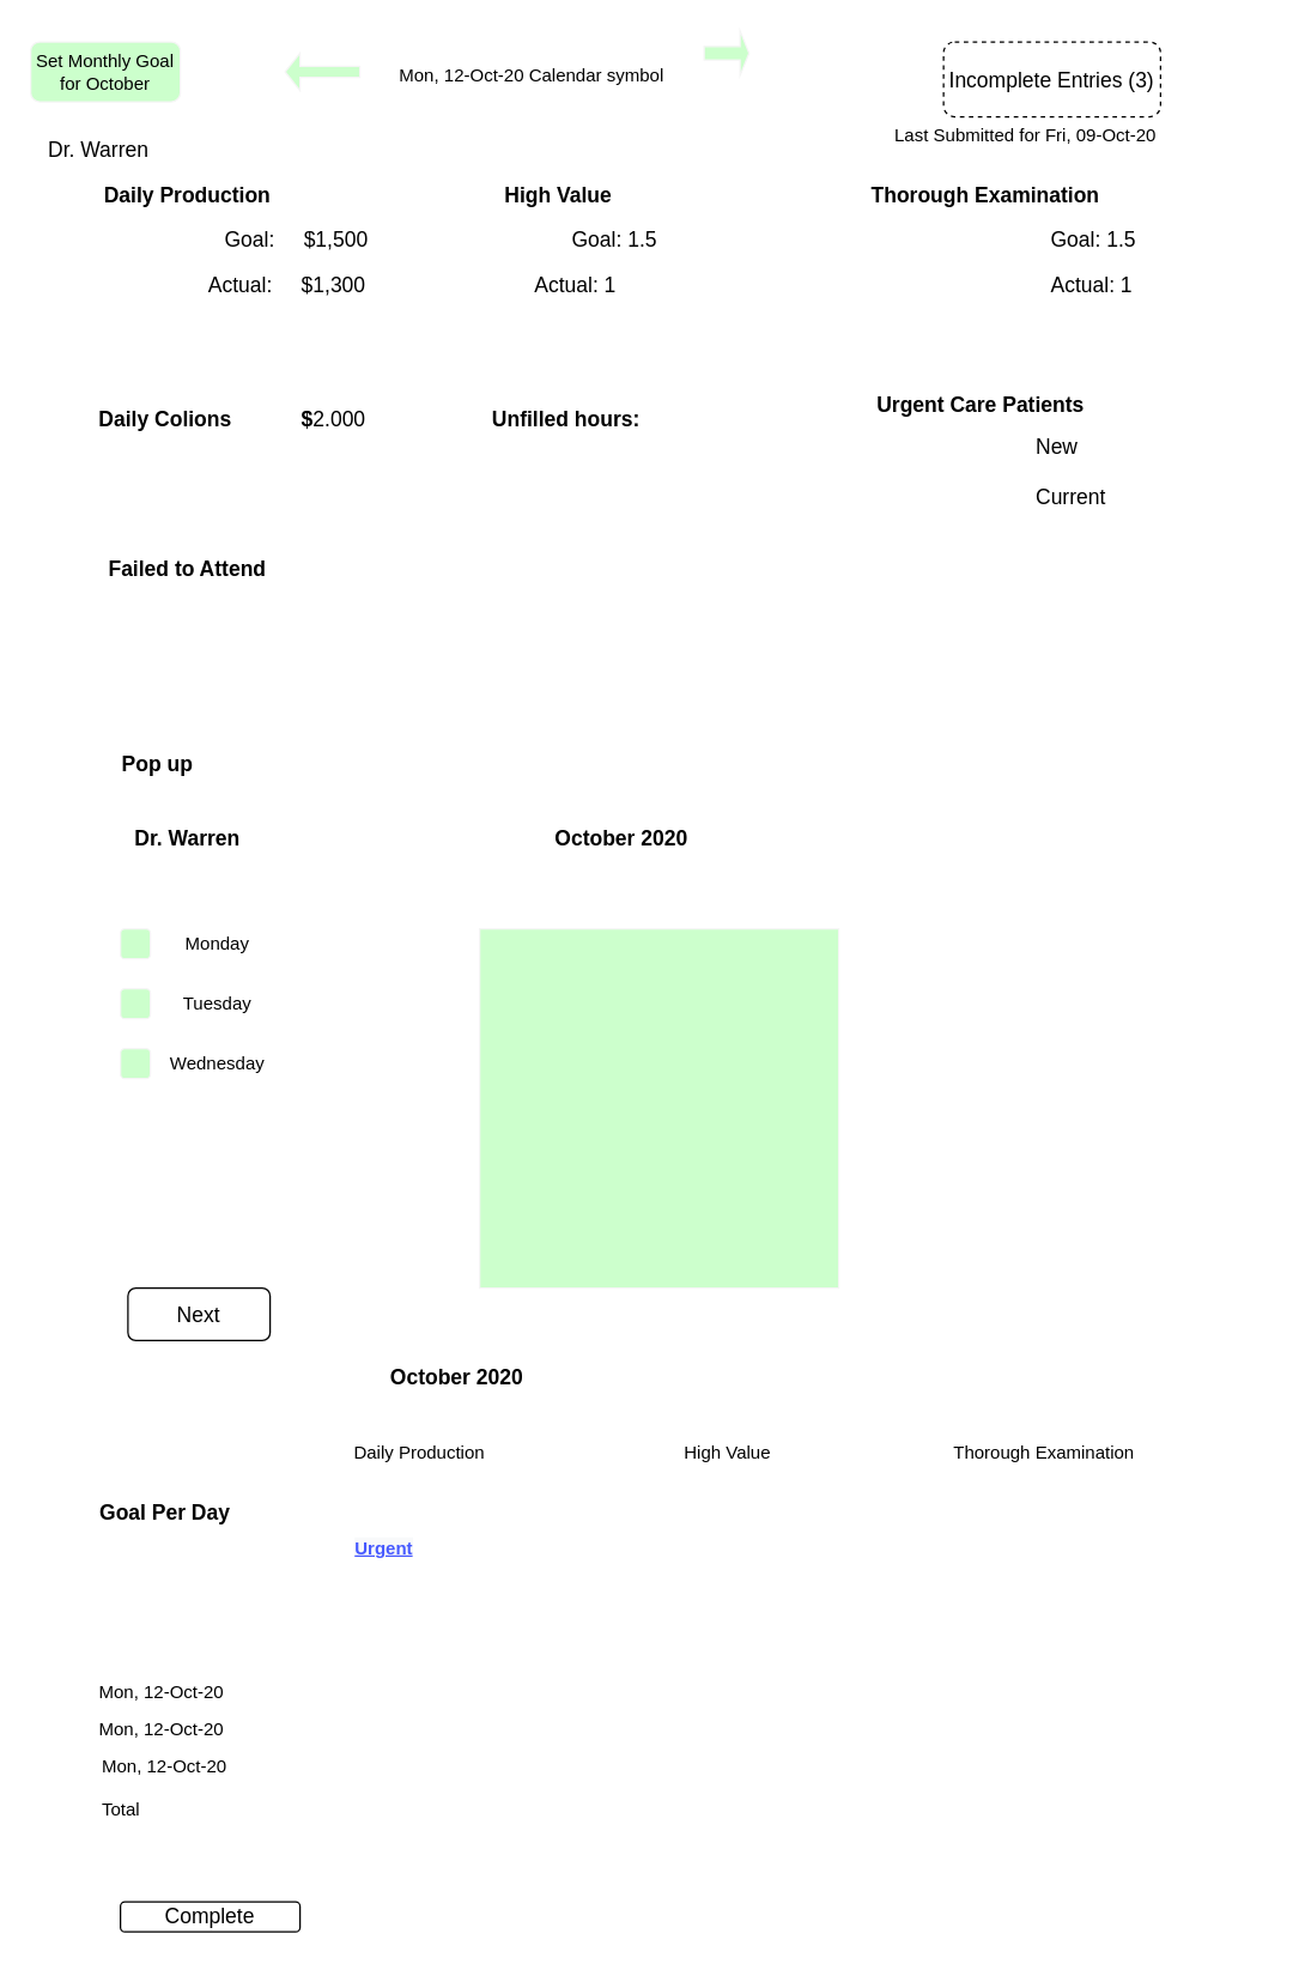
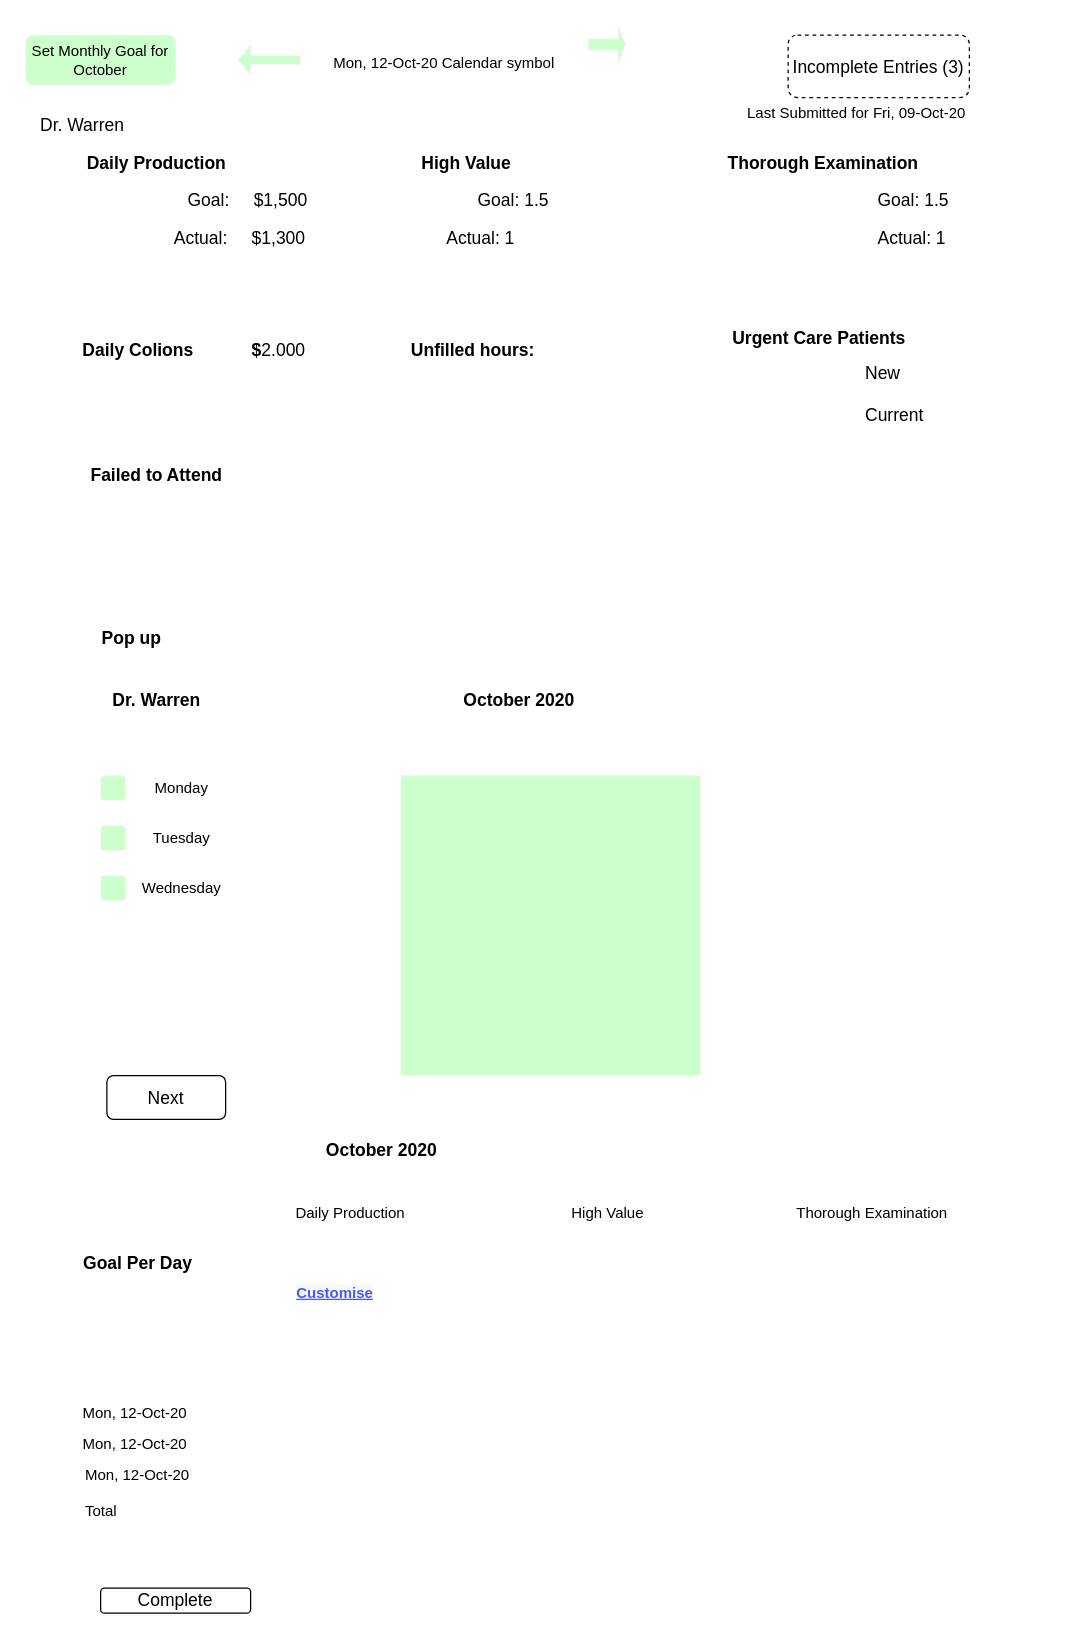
  <mxCell id="0" />
  <mxCell id="1" parent="0" />
  <mxCell id="2" value="Last Submitted for Fri, 09-Oct-20" style="text;html=1;strokeColor=none;fillColor=none;align=center;verticalAlign=middle;whiteSpace=wrap;rounded=0;" parent="1" vertex="1"><mxGeometry x="590" y="80" width="190" height="20" as="geometry" /></mxCell>
  <mxCell id="3" value="Mon, 12-Oct-20 Calendar symbol" style="text;html=1;strokeColor=none;fillColor=none;align=center;verticalAlign=middle;whiteSpace=wrap;rounded=0;" parent="1" vertex="1"><mxGeometry x="240" y="40" width="230" height="20" as="geometry" /></mxCell>
  <mxCell id="4" value="&lt;b&gt;&lt;font style=&quot;font-size: 14px&quot;&gt;Daily Production&lt;/font&gt;&lt;/b&gt;" style="text;html=1;strokeColor=none;fillColor=none;align=center;verticalAlign=middle;whiteSpace=wrap;rounded=0;" parent="1" vertex="1"><mxGeometry x="30" y="120" width="190" height="20" as="geometry" /></mxCell>
  <mxCell id="5" value="&lt;span style=&quot;font-size: 14px&quot;&gt;Goal:&amp;nbsp; &amp;nbsp; &amp;nbsp;$1,500&lt;/span&gt;" style="text;html=1;strokeColor=none;fillColor=none;align=left;verticalAlign=middle;whiteSpace=wrap;rounded=0;" parent="1" vertex="1"><mxGeometry x="148" y="150" width="150" height="20" as="geometry" /></mxCell>
  <mxCell id="6" value="&lt;font style=&quot;font-size: 14px&quot;&gt;Actual:&amp;nbsp; &amp;nbsp; &amp;nbsp;$1,300&lt;/font&gt;" style="text;html=1;strokeColor=none;fillColor=none;align=left;verticalAlign=middle;whiteSpace=wrap;rounded=0;" parent="1" vertex="1"><mxGeometry x="137" y="180" width="150" height="20" as="geometry" /></mxCell>
  <mxCell id="7" value="&lt;b&gt;&lt;font style=&quot;font-size: 14px&quot;&gt;High Value&lt;/font&gt;&lt;/b&gt;" style="text;html=1;strokeColor=none;fillColor=none;align=left;verticalAlign=middle;whiteSpace=wrap;rounded=0;" parent="1" vertex="1"><mxGeometry x="335" y="120" width="160" height="20" as="geometry" /></mxCell>
  <mxCell id="8" value="&lt;span style=&quot;font-size: 14px&quot;&gt;Goal: 1.5&lt;/span&gt;" style="text;html=1;strokeColor=none;fillColor=none;align=left;verticalAlign=middle;whiteSpace=wrap;rounded=0;" parent="1" vertex="1"><mxGeometry x="380" y="150" width="150" height="20" as="geometry" /></mxCell>
  <mxCell id="9" value="&lt;font style=&quot;font-size: 14px&quot;&gt;Actual: 1&lt;/font&gt;" style="text;html=1;strokeColor=none;fillColor=none;align=left;verticalAlign=middle;whiteSpace=wrap;rounded=0;" parent="1" vertex="1"><mxGeometry x="355" y="180" width="150" height="20" as="geometry" /></mxCell>
  <mxCell id="10" value="" style="shape=singleArrow;direction=west;whiteSpace=wrap;html=1;strokeColor=#F5F5F5;fillColor=#CCFFCC;" parent="1" vertex="1"><mxGeometry x="190" y="35" width="50" height="25" as="geometry" /></mxCell>
  <mxCell id="11" value="" style="shape=singleArrow;whiteSpace=wrap;html=1;strokeColor=#F5F5F5;fillColor=#CCFFCC;" parent="1" vertex="1"><mxGeometry x="470" y="20" width="30" height="30" as="geometry" /></mxCell>
  <mxCell id="12" value="&lt;b&gt;&lt;font style=&quot;font-size: 14px&quot;&gt;Thorough Examination&lt;/font&gt;&lt;/b&gt;" style="text;html=1;strokeColor=none;fillColor=none;align=left;verticalAlign=middle;whiteSpace=wrap;rounded=0;" parent="1" vertex="1"><mxGeometry x="580" y="120" width="160" height="20" as="geometry" /></mxCell>
  <mxCell id="13" value="&lt;span style=&quot;font-size: 14px&quot;&gt;Goal: 1.5&lt;/span&gt;" style="text;html=1;strokeColor=none;fillColor=none;align=left;verticalAlign=middle;whiteSpace=wrap;rounded=0;" parent="1" vertex="1"><mxGeometry x="700" y="150" width="150" height="20" as="geometry" /></mxCell>
  <mxCell id="14" value="&lt;font style=&quot;font-size: 14px&quot;&gt;Actual: 1&lt;/font&gt;" style="text;html=1;strokeColor=none;fillColor=none;align=left;verticalAlign=middle;whiteSpace=wrap;rounded=0;" parent="1" vertex="1"><mxGeometry x="700" y="180" width="150" height="20" as="geometry" /></mxCell>
  <mxCell id="15" value="&lt;b&gt;&lt;font style=&quot;font-size: 14px&quot;&gt;Urgent Care Patients&lt;/font&gt;&lt;/b&gt;" style="text;html=1;strokeColor=none;fillColor=none;align=center;verticalAlign=middle;whiteSpace=wrap;rounded=0;" parent="1" vertex="1"><mxGeometry x="560" y="260" width="190" height="20" as="geometry" /></mxCell>
  <mxCell id="16" value="&lt;span style=&quot;font-size: 14px&quot;&gt;New&lt;br&gt;&lt;br&gt;Current&lt;br&gt;&lt;/span&gt;" style="text;html=1;strokeColor=none;fillColor=none;align=left;verticalAlign=middle;whiteSpace=wrap;rounded=0;" parent="1" vertex="1"><mxGeometry x="690" y="290" width="150" height="50" as="geometry" /></mxCell>
  <mxCell id="17" value="&lt;font style=&quot;font-size: 14px&quot;&gt;&lt;b&gt;Daily Colions&amp;nbsp; &amp;nbsp; &amp;nbsp; &amp;nbsp; &amp;nbsp; &amp;nbsp; $&lt;/b&gt;2.000&lt;/font&gt;" style="text;html=1;strokeColor=none;fillColor=none;align=center;verticalAlign=middle;whiteSpace=wrap;rounded=0;" parent="1" vertex="1"><mxGeometry x="30" y="270" width="250" height="20" as="geometry" /></mxCell>
  <mxCell id="18" value="&lt;span style=&quot;font-size: 14px&quot;&gt;&lt;b&gt;Unfilled hours:&amp;nbsp;&lt;/b&gt;&lt;/span&gt;" style="text;html=1;strokeColor=none;fillColor=none;align=center;verticalAlign=middle;whiteSpace=wrap;rounded=0;" parent="1" vertex="1"><mxGeometry x="285" y="270" width="190" height="20" as="geometry" /></mxCell>
  <mxCell id="19" value="&lt;b&gt;&lt;font style=&quot;font-size: 14px&quot;&gt;Failed to Attend&lt;/font&gt;&lt;/b&gt;" style="text;html=1;strokeColor=none;fillColor=none;align=center;verticalAlign=middle;whiteSpace=wrap;rounded=0;" parent="1" vertex="1"><mxGeometry x="30" y="370" width="190" height="20" as="geometry" /></mxCell>
- <mxCell id="20" value="Set Monthly Goal for October" style="rounded=1;whiteSpace=wrap;html=1;strokeColor=#F5F5F5;fillColor=#CCFFCC;" parent="1" vertex="1"><mxGeometry x="20" y="27.5" width="100" height="40" as="geometry" /></mxCell>
+ <mxCell id="20" value="Set Monthly Goal for October" style="rounded=1;whiteSpace=wrap;html=1;strokeColor=#F5F5F5;fillColor=#CCFFCC;" parent="1" vertex="1"><mxGeometry x="20" y="27.5" width="120" height="40" as="geometry" /></mxCell>
  <mxCell id="21" value="" style="rounded=1;whiteSpace=wrap;html=1;strokeColor=#F5F5F5;fillColor=#CCFFCC;" parent="1" vertex="1"><mxGeometry x="80" y="620" width="20" height="20" as="geometry" /></mxCell>
  <mxCell id="22" value="Monday" style="text;html=1;strokeColor=none;fillColor=none;align=center;verticalAlign=middle;whiteSpace=wrap;rounded=0;" parent="1" vertex="1"><mxGeometry x="125" y="620" width="40" height="20" as="geometry" /></mxCell>
  <mxCell id="23" value="" style="rounded=1;whiteSpace=wrap;html=1;strokeColor=#F5F5F5;fillColor=#CCFFCC;" parent="1" vertex="1"><mxGeometry x="80" y="660" width="20" height="20" as="geometry" /></mxCell>
  <mxCell id="24" value="Tuesday" style="text;html=1;strokeColor=none;fillColor=none;align=center;verticalAlign=middle;whiteSpace=wrap;rounded=0;" parent="1" vertex="1"><mxGeometry x="125" y="660" width="40" height="20" as="geometry" /></mxCell>
  <mxCell id="25" value="" style="rounded=1;whiteSpace=wrap;html=1;strokeColor=#F5F5F5;fillColor=#CCFFCC;" parent="1" vertex="1"><mxGeometry x="80" y="700" width="20" height="20" as="geometry" /></mxCell>
  <mxCell id="26" value="Wednesday" style="text;html=1;strokeColor=none;fillColor=none;align=center;verticalAlign=middle;whiteSpace=wrap;rounded=0;" parent="1" vertex="1"><mxGeometry x="125" y="700" width="40" height="20" as="geometry" /></mxCell>
  <mxCell id="27" value="" style="whiteSpace=wrap;html=1;aspect=fixed;strokeColor=#F5F5F5;fillColor=#CCFFCC;" parent="1" vertex="1"><mxGeometry x="320" y="620" width="240" height="240" as="geometry" /></mxCell>
  <mxCell id="28" value="October 2020" style="text;html=1;strokeColor=none;fillColor=none;align=center;verticalAlign=middle;whiteSpace=wrap;rounded=0;fontSize=14;fontStyle=1" parent="1" vertex="1"><mxGeometry x="365" y="550" width="100" height="20" as="geometry" /></mxCell>
  <mxCell id="29" value="&lt;font style=&quot;font-size: 14px&quot;&gt;Goal Per Day&lt;/font&gt;" style="text;html=1;strokeColor=none;fillColor=none;align=center;verticalAlign=middle;whiteSpace=wrap;rounded=0;fontStyle=1" parent="1" vertex="1"><mxGeometry x="40" y="1000" width="140" height="20" as="geometry" /></mxCell>
  <mxCell id="30" value="&lt;font style=&quot;font-size: 12px&quot;&gt;Daily Production&lt;/font&gt;" style="text;html=1;strokeColor=none;fillColor=none;align=center;verticalAlign=middle;whiteSpace=wrap;rounded=0;" parent="1" vertex="1"><mxGeometry x="185" y="960" width="190" height="20" as="geometry" /></mxCell>
  <mxCell id="31" value="&lt;font style=&quot;font-size: 12px&quot;&gt;High Value&lt;/font&gt;" style="text;html=1;strokeColor=none;fillColor=none;align=left;verticalAlign=middle;whiteSpace=wrap;rounded=0;" parent="1" vertex="1"><mxGeometry x="455" y="960" width="160" height="20" as="geometry" /></mxCell>
  <mxCell id="32" value="&lt;font style=&quot;font-size: 12px&quot;&gt;Thorough Examination&lt;/font&gt;" style="text;html=1;strokeColor=none;fillColor=none;align=left;verticalAlign=middle;whiteSpace=wrap;rounded=0;" parent="1" vertex="1"><mxGeometry x="635" y="960" width="160" height="20" as="geometry" /></mxCell>
  <mxCell id="33" value="&lt;font style=&quot;font-size: 14px&quot;&gt;Pop up&lt;/font&gt;" style="text;html=1;strokeColor=none;fillColor=none;align=center;verticalAlign=middle;whiteSpace=wrap;rounded=0;fontStyle=1" parent="1" vertex="1"><mxGeometry x="35" y="500" width="140" height="20" as="geometry" /></mxCell>
  <mxCell id="34" value="Mon, 12-Oct-20" style="text;html=1;strokeColor=none;fillColor=none;align=left;verticalAlign=middle;whiteSpace=wrap;rounded=0;" vertex="1" parent="1"><mxGeometry x="64" y="1120" width="122" height="20" as="geometry" /></mxCell>
  <mxCell id="35" value="Mon, 12-Oct-20" style="text;html=1;strokeColor=none;fillColor=none;align=left;verticalAlign=middle;whiteSpace=wrap;rounded=0;" vertex="1" parent="1"><mxGeometry x="64" y="1150" width="112" height="10" as="geometry" /></mxCell>
  <mxCell id="36" value="Mon, 12-Oct-20" style="text;html=1;strokeColor=none;fillColor=none;align=left;verticalAlign=middle;whiteSpace=wrap;rounded=0;" vertex="1" parent="1"><mxGeometry x="66" y="1170" width="110" height="20" as="geometry" /></mxCell>
  <mxCell id="37" value="Total" style="text;html=1;strokeColor=none;fillColor=none;align=left;verticalAlign=middle;whiteSpace=wrap;rounded=0;" vertex="1" parent="1"><mxGeometry x="66" y="1199" width="60" height="20" as="geometry" /></mxCell>
- <mxCell id="38" value="&lt;span style=&quot;font-family: &amp;#34;helvetica&amp;#34; ; font-style: normal ; font-weight: 700 ; letter-spacing: normal ; text-align: center ; text-indent: 0px ; text-transform: none ; word-spacing: 0px ; background-color: rgb(248 , 249 , 250) ; display: inline ; float: none&quot;&gt;&lt;font style=&quot;font-size: 12px&quot; color=&quot;#475aff&quot;&gt;&lt;u&gt;Urgent&lt;/u&gt;&lt;/font&gt;&lt;/span&gt;" style="text;whiteSpace=wrap;html=1;" vertex="1" parent="1"><mxGeometry x="235" y="1020" width="100" height="30" as="geometry" /></mxCell>
+ <mxCell id="38" value="&lt;span style=&quot;font-family: &amp;#34;helvetica&amp;#34; ; font-style: normal ; font-weight: 700 ; letter-spacing: normal ; text-align: center ; text-indent: 0px ; text-transform: none ; word-spacing: 0px ; background-color: rgb(248 , 249 , 250) ; display: inline ; float: none&quot;&gt;&lt;font style=&quot;font-size: 12px&quot; color=&quot;#475aff&quot;&gt;&lt;u&gt;Customise&lt;/u&gt;&lt;/font&gt;&lt;/span&gt;" style="text;whiteSpace=wrap;html=1;" vertex="1" parent="1"><mxGeometry x="235" y="1020" width="100" height="30" as="geometry" /></mxCell>
  <mxCell id="39" value="October 2020" style="text;html=1;strokeColor=none;fillColor=none;align=center;verticalAlign=middle;whiteSpace=wrap;rounded=0;fontSize=14;fontStyle=1" vertex="1" parent="1"><mxGeometry x="255" y="910" width="100" height="20" as="geometry" /></mxCell>
  <mxCell id="40" value="&lt;span style=&quot;font-size: 14px&quot;&gt;Dr. Warren&lt;/span&gt;" style="text;html=1;strokeColor=none;fillColor=none;align=left;verticalAlign=middle;whiteSpace=wrap;rounded=0;" vertex="1" parent="1"><mxGeometry x="30" y="90" width="150" height="20" as="geometry" /></mxCell>
  <mxCell id="41" value="Dr. Warren" style="text;html=1;strokeColor=none;fillColor=none;align=center;verticalAlign=middle;whiteSpace=wrap;rounded=0;fontSize=14;fontStyle=1" vertex="1" parent="1"><mxGeometry x="75" y="550" width="100" height="20" as="geometry" /></mxCell>
  <mxCell id="42" value="Incomplete Entries (3)" style="rounded=1;whiteSpace=wrap;html=1;fontSize=14;dashed=1;" vertex="1" parent="1"><mxGeometry x="630" y="27.5" width="145" height="50" as="geometry" /></mxCell>
  <mxCell id="43" value="Complete" style="rounded=1;whiteSpace=wrap;html=1;fontSize=14;" vertex="1" parent="1"><mxGeometry x="80" y="1270" width="120" height="20" as="geometry" /></mxCell>
  <mxCell id="44" value="Next" style="rounded=1;whiteSpace=wrap;html=1;fontSize=14;" vertex="1" parent="1"><mxGeometry x="85" y="860" width="95" height="35" as="geometry" /></mxCell>
